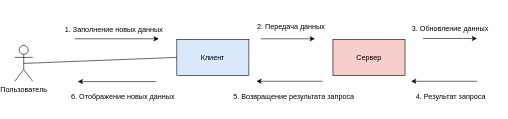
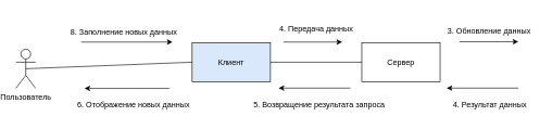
  <mxCell id="0" />
  <mxCell id="1" parent="0" />
  <mxCell id="2" value="Пользователь" style="shape=umlActor;verticalLabelPosition=bottom;verticalAlign=top;html=1;outlineConnect=0;" vertex="1" parent="1"><mxGeometry x="20" y="75" width="30" height="60" as="geometry" /></mxCell>
+ <mxCell id="3" value="" style="edgeStyle=orthogonalEdgeStyle;rounded=0;orthogonalLoop=1;jettySize=auto;html=1;endArrow=none;endFill=0;" edge="1" parent="1" source="4" target="10"><mxGeometry relative="1" as="geometry"><Array as="points"><mxPoint x="460" y="95" /><mxPoint x="460" y="95" /></Array></mxGeometry></mxCell>
  <mxCell id="4" value="Клиент" style="rounded=0;whiteSpace=wrap;html=1;fillColor=#dae8fc;" vertex="1" parent="1"><mxGeometry x="290" y="65" width="120" height="60" as="geometry" /></mxCell>
  <mxCell id="5" value="" style="endArrow=none;html=1;rounded=0;exitX=0.5;exitY=0.5;exitDx=0;exitDy=0;exitPerimeter=0;entryX=0;entryY=0.5;entryDx=0;entryDy=0;" edge="1" parent="1" source="2" target="4"><mxGeometry width="50" height="50" relative="1" as="geometry"><mxPoint x="300" y="75" as="sourcePoint" /><mxPoint x="350" y="25" as="targetPoint" /></mxGeometry></mxCell>
  <mxCell id="6" value="" style="endArrow=classic;html=1;rounded=0;" edge="1" parent="1"><mxGeometry width="50" height="50" relative="1" as="geometry"><mxPoint x="120" y="64" as="sourcePoint" /><mxPoint x="260" y="64" as="targetPoint" /></mxGeometry></mxCell>
- <mxCell id="7" value="1. Заполнение новых данных" style="text;html=1;align=center;verticalAlign=middle;resizable=0;points=[];autosize=1;strokeColor=none;fillColor=none;" vertex="1" parent="1"><mxGeometry x="90" y="34" width="190" height="30" as="geometry" /></mxCell>
+ <mxCell id="7" value="8. Заполнение новых данных" style="text;html=1;align=center;verticalAlign=middle;resizable=0;points=[];autosize=1;strokeColor=none;fillColor=none;" vertex="1" parent="1"><mxGeometry x="90" y="34" width="190" height="30" as="geometry" /></mxCell>
  <mxCell id="8" value="" style="endArrow=classic;html=1;rounded=0;" edge="1" parent="1"><mxGeometry width="50" height="50" relative="1" as="geometry"><mxPoint x="255" y="135.25" as="sourcePoint" /><mxPoint x="125" y="135.25" as="targetPoint" /></mxGeometry></mxCell>
  <mxCell id="9" value="6. Отображение новых данных" style="text;html=1;align=center;verticalAlign=middle;resizable=0;points=[];autosize=1;strokeColor=none;fillColor=none;" vertex="1" parent="1"><mxGeometry x="100" y="145.25" width="200" height="30" as="geometry" /></mxCell>
- <mxCell id="10" value="Сервер" style="whiteSpace=wrap;html=1;rounded=0;fillColor=#f8cecc;" vertex="1" parent="1"><mxGeometry x="550" y="65" width="120" height="60" as="geometry" /></mxCell>
+ <mxCell id="10" value="Сервер" style="whiteSpace=wrap;html=1;rounded=0;" vertex="1" parent="1"><mxGeometry x="550" y="65" width="120" height="60" as="geometry" /></mxCell>
  <mxCell id="11" value="" style="endArrow=classic;html=1;rounded=0;" edge="1" parent="1"><mxGeometry width="50" height="50" relative="1" as="geometry"><mxPoint x="430" y="64" as="sourcePoint" /><mxPoint x="520" y="64" as="targetPoint" /></mxGeometry></mxCell>
- <mxCell id="12" value="2. Передача данных" style="text;html=1;align=center;verticalAlign=middle;resizable=0;points=[];autosize=1;strokeColor=none;fillColor=none;" vertex="1" parent="1"><mxGeometry x="410" y="30" width="140" height="30" as="geometry" /></mxCell>
+ <mxCell id="12" value="4. Передача данных" style="text;html=1;align=center;verticalAlign=middle;resizable=0;points=[];autosize=1;strokeColor=none;fillColor=none;" vertex="1" parent="1"><mxGeometry x="410" y="30" width="140" height="30" as="geometry" /></mxCell>
  <mxCell id="13" value="" style="endArrow=classic;html=1;rounded=0;" edge="1" parent="1"><mxGeometry width="50" height="50" relative="1" as="geometry"><mxPoint x="700" y="63.5" as="sourcePoint" /><mxPoint x="790" y="63.5" as="targetPoint" /></mxGeometry></mxCell>
  <mxCell id="14" value="&lt;br&gt;3. Обновление данных" style="text;html=1;align=center;verticalAlign=middle;resizable=0;points=[];autosize=1;strokeColor=none;fillColor=none;" vertex="1" parent="1"><mxGeometry x="670" y="20" width="150" height="40" as="geometry" /></mxCell>
  <mxCell id="15" value="" style="endArrow=classic;html=1;rounded=0;" edge="1" parent="1"><mxGeometry width="50" height="50" relative="1" as="geometry"><mxPoint x="532.5" y="134.75" as="sourcePoint" /><mxPoint x="422.5" y="134.75" as="targetPoint" /></mxGeometry></mxCell>
  <mxCell id="16" value="5. Возвращение результата запроса" style="text;html=1;strokeColor=none;fillColor=none;align=center;verticalAlign=middle;whiteSpace=wrap;rounded=0;" vertex="1" parent="1"><mxGeometry x="380" y="145.25" width="210" height="30" as="geometry" /></mxCell>
  <mxCell id="17" value="" style="endArrow=classic;html=1;rounded=0;" edge="1" parent="1"><mxGeometry width="50" height="50" relative="1" as="geometry"><mxPoint x="790" y="134.75" as="sourcePoint" /><mxPoint x="680" y="134.75" as="targetPoint" /></mxGeometry></mxCell>
- <mxCell id="18" value="4. Результат запроса" style="text;html=1;strokeColor=none;fillColor=none;align=center;verticalAlign=middle;whiteSpace=wrap;rounded=0;" vertex="1" parent="1"><mxGeometry x="685" y="145.25" width="122.5" height="30" as="geometry" /></mxCell>
+ <mxCell id="18" value="4. Результат данных" style="text;html=1;strokeColor=none;fillColor=none;align=center;verticalAlign=middle;whiteSpace=wrap;rounded=0;" vertex="1" parent="1"><mxGeometry x="685" y="145.25" width="122.5" height="30" as="geometry" /></mxCell>
